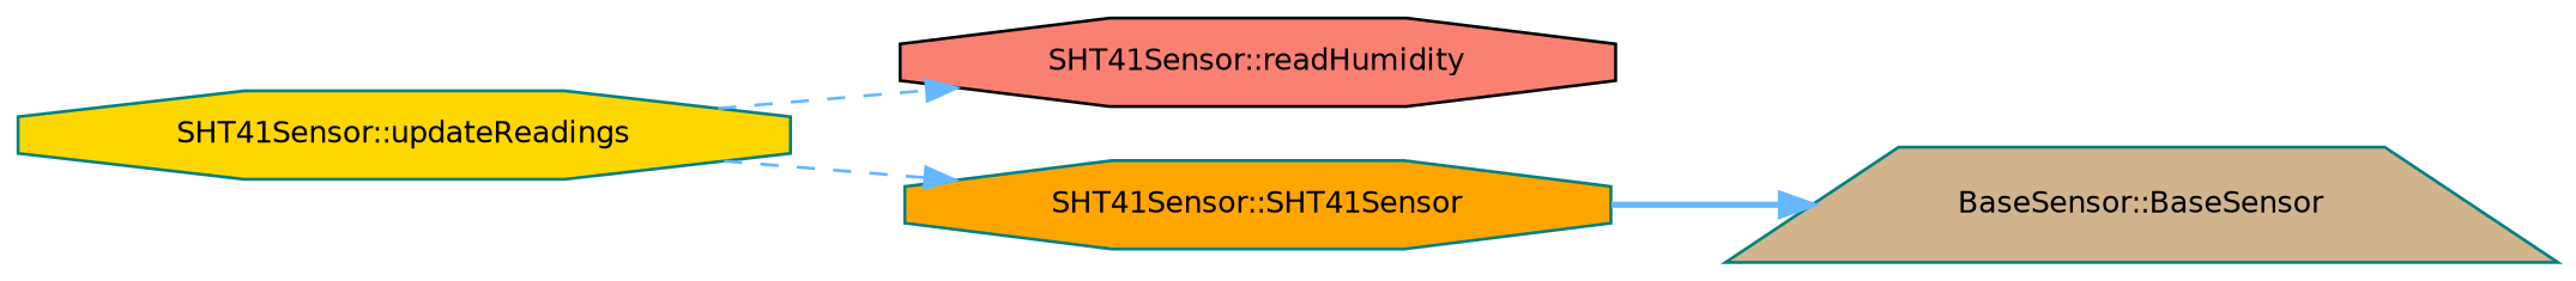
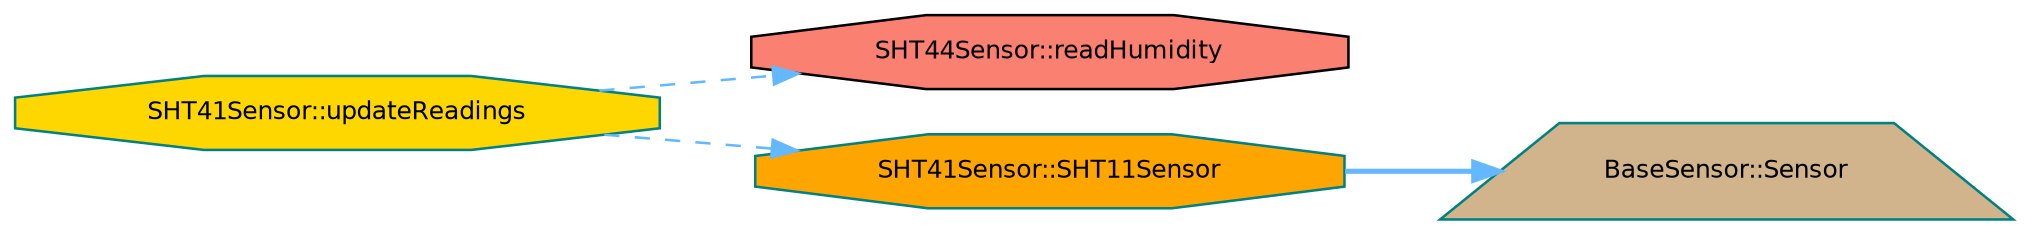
  digraph {
    rankdir=LR
    node [color=teal fontname=Helvetica fontsize=10 shape=octagon style=filled]
    edge [color=steelblue1 fontname=Helvetica fontsize=10 labelfontname=Helvetica labelfontsize=10 style=dashed]
-   n1 [color=black fillcolor=salmon fontcolor=black height=0.2 label="SHT41Sensor::readHumidity" width=0.4]
+   n1 [color=black fillcolor=salmon fontcolor=black height=0.2 label="SHT44Sensor::readHumidity" width=0.4]
    n2 [fillcolor=gold height=0.2 label="SHT41Sensor::updateReadings" width=0.4]
-   n3 [fillcolor=orange height=0.2 label="SHT41Sensor::SHT41Sensor" width=0.4]
-   n4 [fillcolor=tan height=0.2 label="BaseSensor::BaseSensor" shape=trapezium width=0.4]
+   n3 [fillcolor=orange height=0.2 label="SHT41Sensor::SHT11Sensor" width=0.4]
+   n4 [fillcolor=tan height=0.2 label="BaseSensor::Sensor" shape=trapezium width=0.4]
    n2 -> n1
    n2 -> n3
    n3 -> n4 [style=bold]
  }
